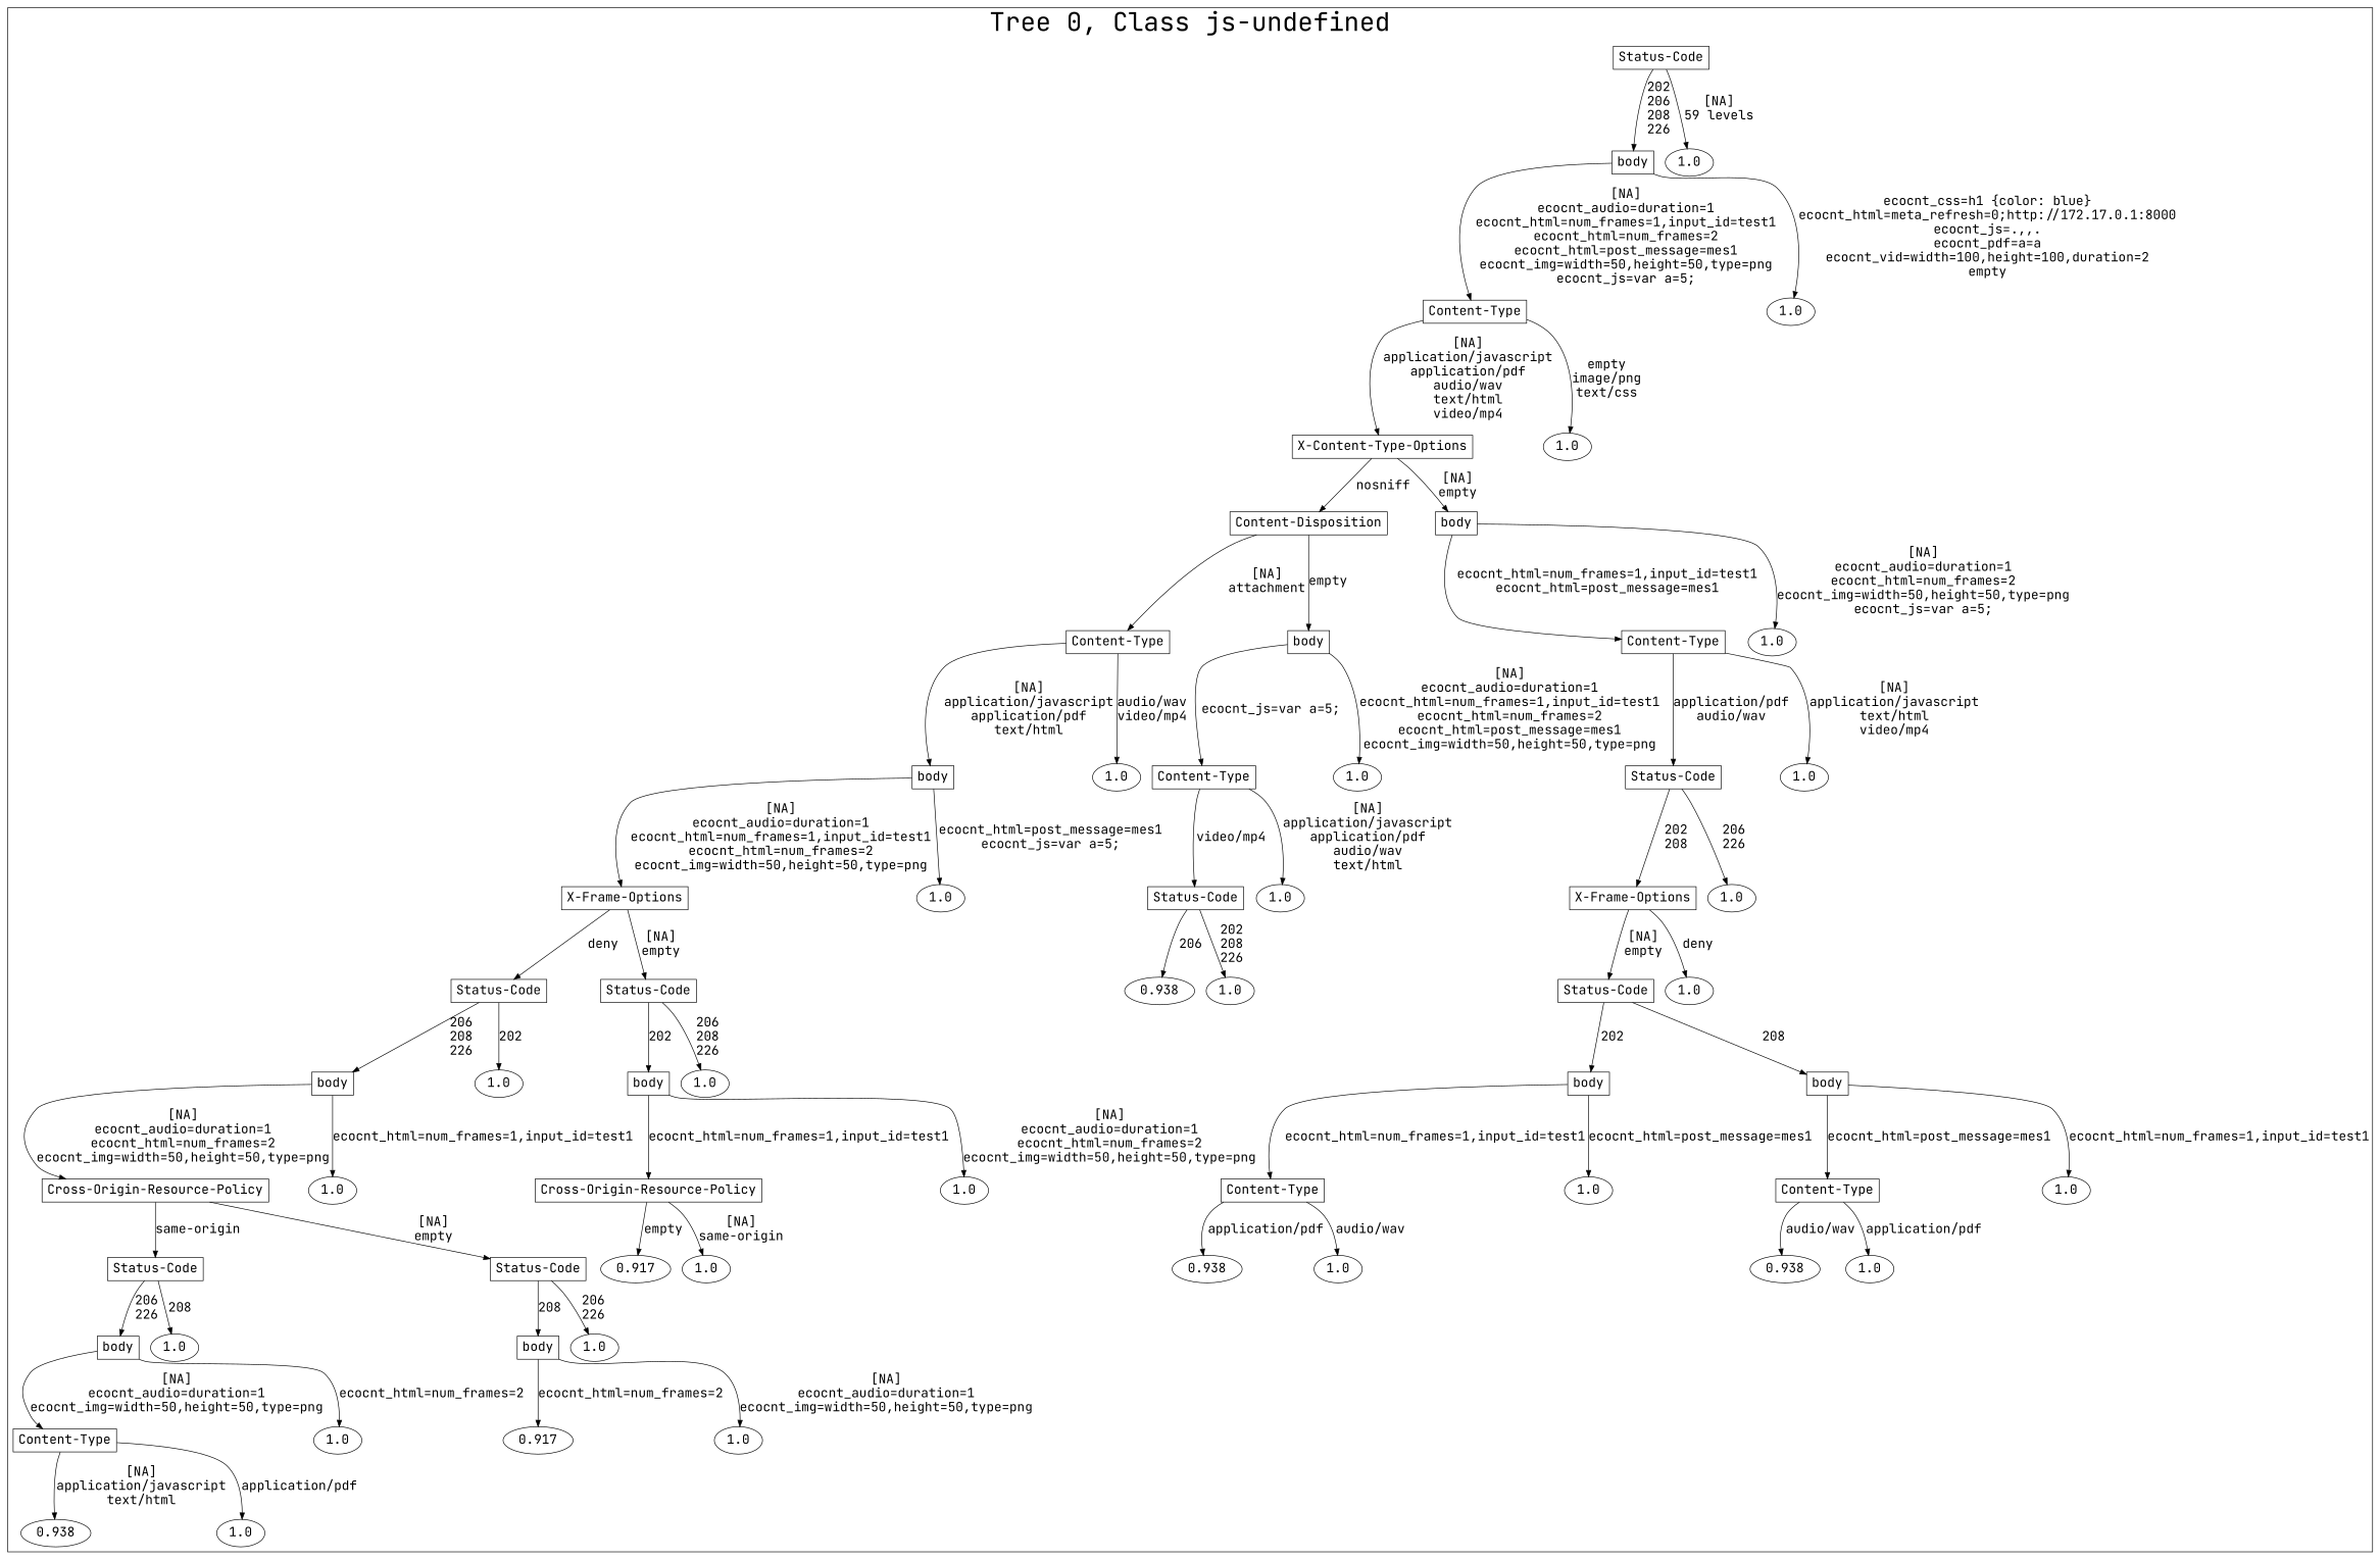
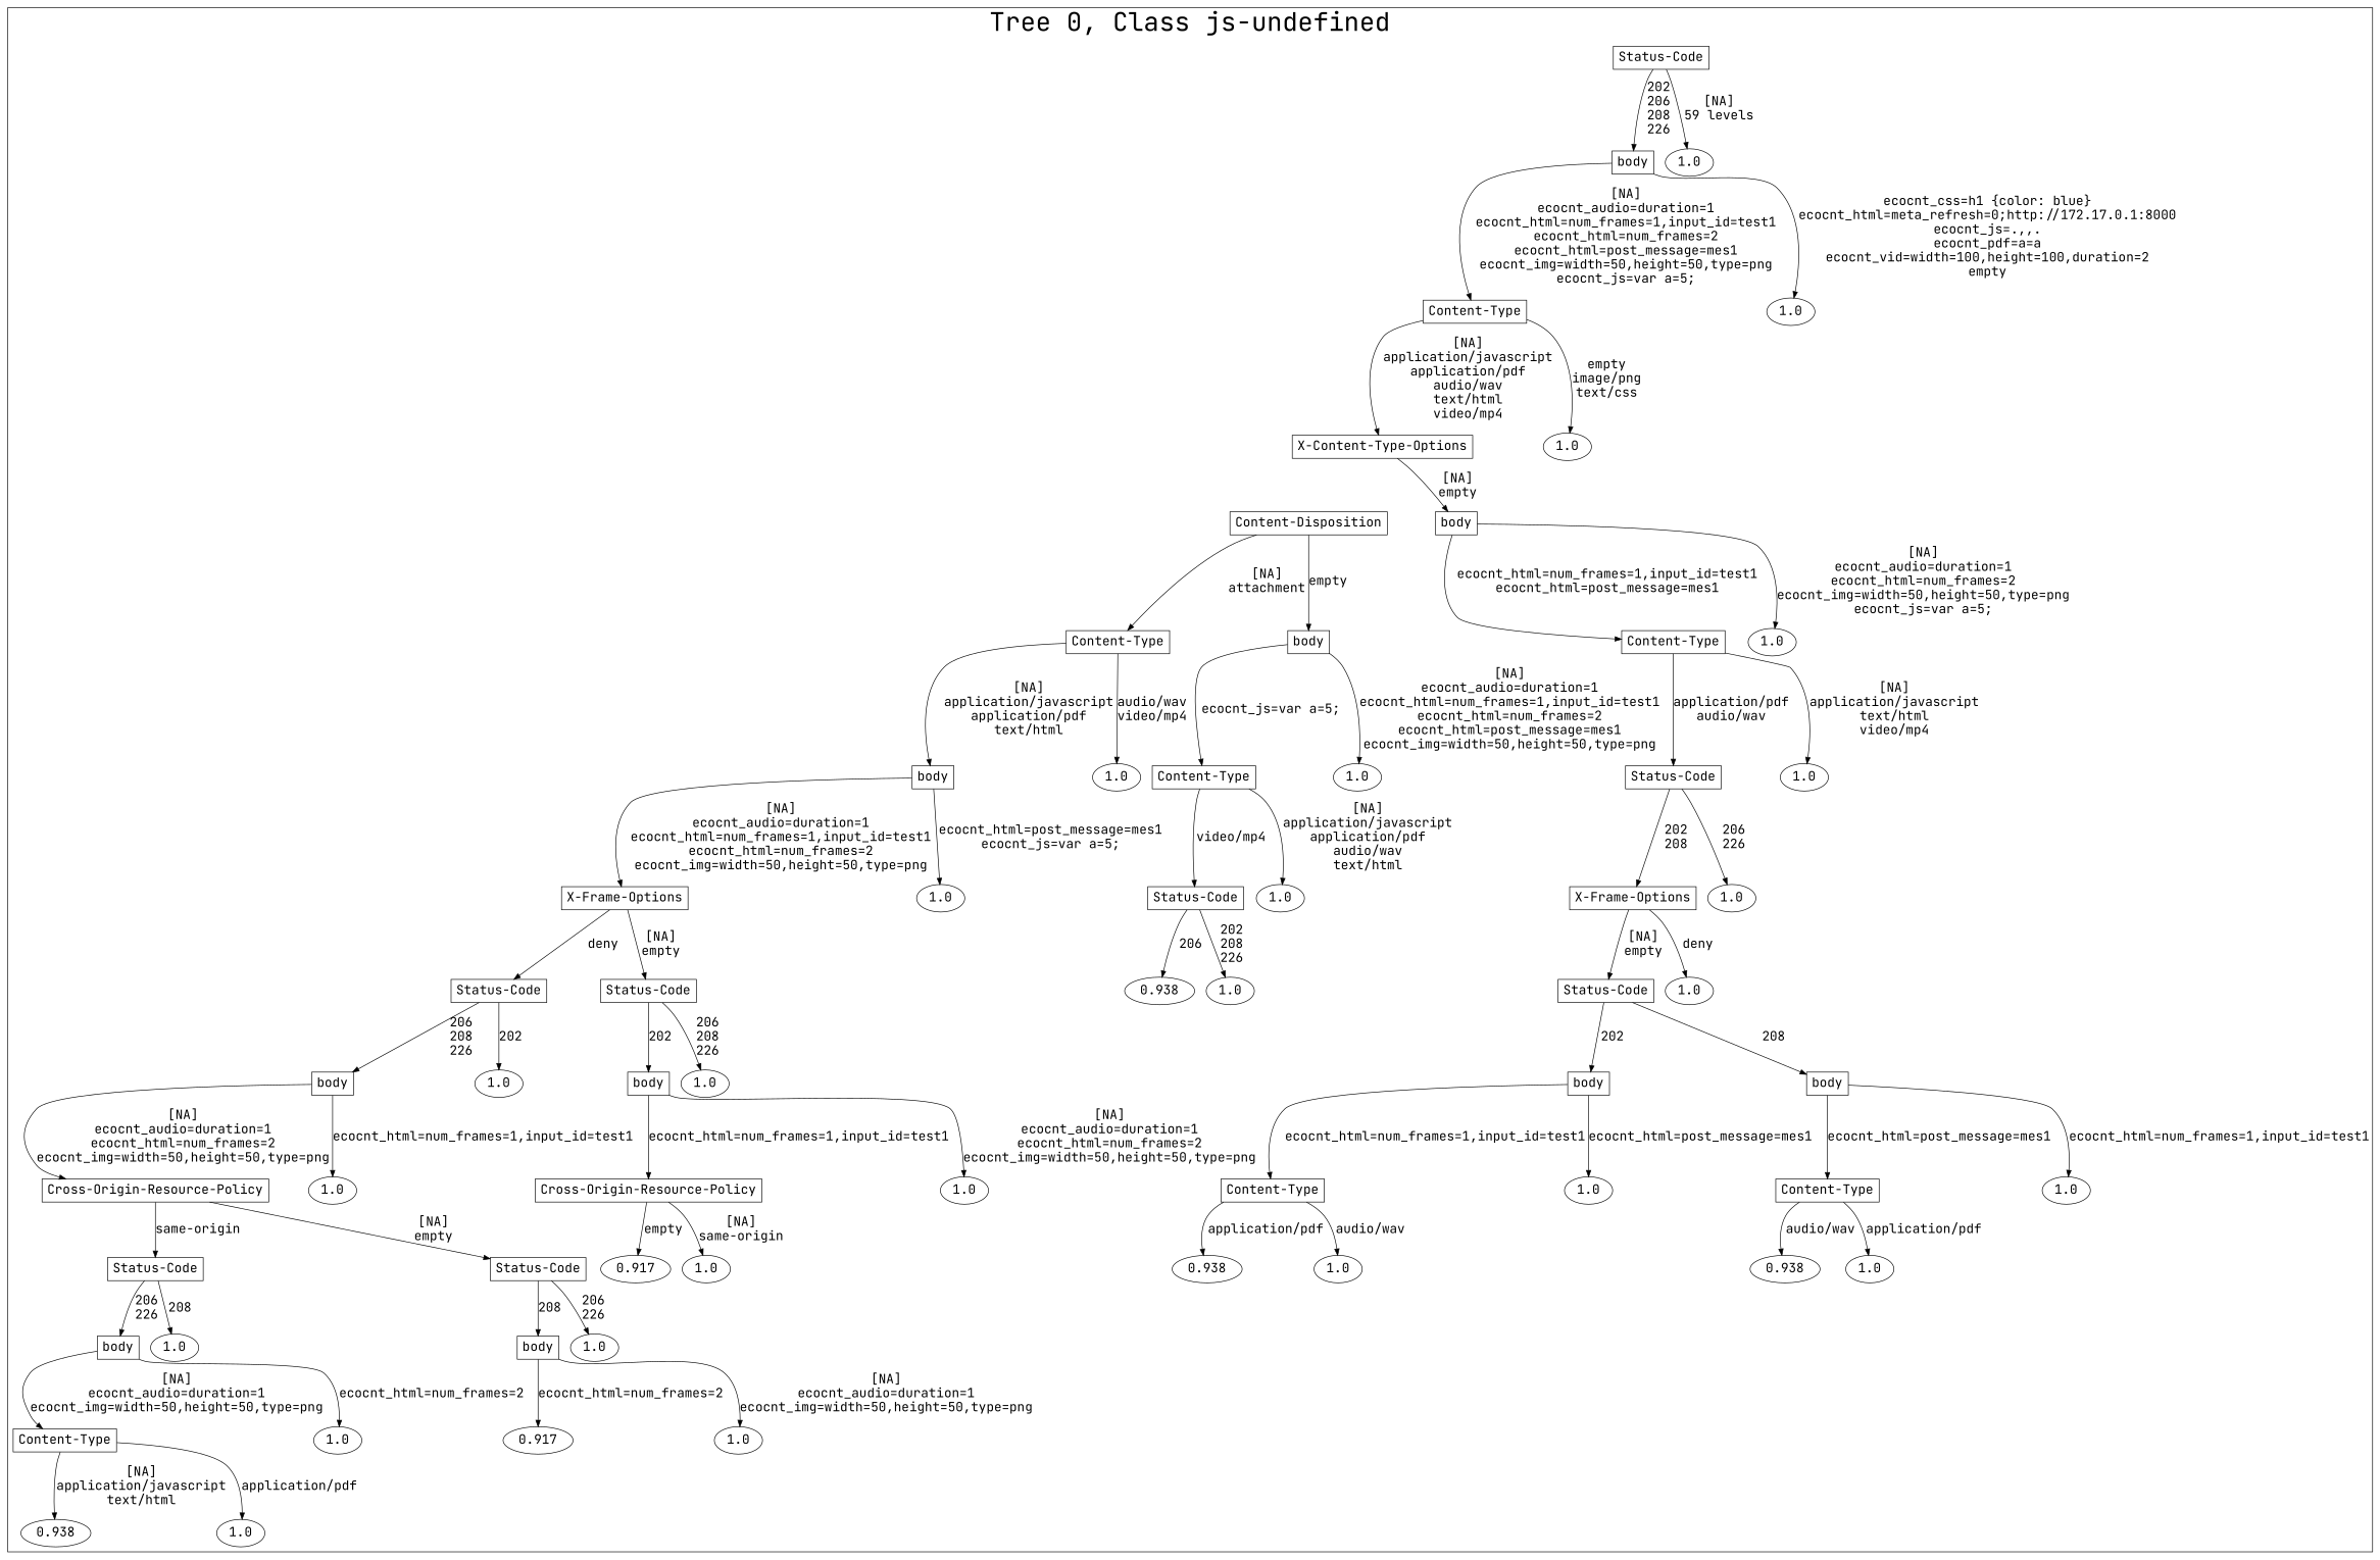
  digraph {
    fontname="JetBrains Mono"
    node [fontsize=20 fontname="JetBrains Mono"]
    edge [fontsize=20 fontname="JetBrains Mono"]
    n1 [label="Status-Code" shape=box]
    n2 [label=body shape=box]
    n3 [label=1.0]
    n4 [label="Content-Type" shape=box]
    n5 [label=1.0]
    n6 [label="X-Content-Type-Options" shape=box]
    n7 [label=1.0]
    n8 [label="Content-Disposition" shape=box]
    n9 [label=body shape=box]
    n10 [label="Content-Type" shape=box]
    n11 [label=body shape=box]
    n12 [label="Content-Type" shape=box]
    n13 [label=1.0]
    n14 [label=body shape=box]
    n15 [label=1.0]
    n16 [label="Content-Type" shape=box]
    n17 [label=1.0]
    n18 [label="Status-Code" shape=box]
    n19 [label=1.0]
    n20 [label="X-Frame-Options" shape=box]
    n21 [label=1.0]
    n22 [label="Status-Code" shape=box]
    n23 [label=1.0]
    n24 [label="X-Frame-Options" shape=box]
    n25 [label=1.0]
    n26 [label="Status-Code" shape=box]
    n27 [label="Status-Code" shape=box]
    n28 [label=0.938]
    n29 [label=1.0]
    n30 [label="Status-Code" shape=box]
    n31 [label=1.0]
    n32 [label=body shape=box]
    n33 [label=1.0]
    n34 [label=body shape=box]
    n35 [label=1.0]
    n36 [label=body shape=box]
    n37 [label=body shape=box]
    n38 [label="Cross-Origin-Resource-Policy" shape=box]
    n39 [label=1.0]
    n40 [label="Cross-Origin-Resource-Policy" shape=box]
    n41 [label=1.0]
    n42 [label="Content-Type" shape=box]
    n43 [label=1.0]
    n44 [label="Content-Type" shape=box]
    n45 [label=1.0]
    n46 [label="Status-Code" shape=box]
    n47 [label="Status-Code" shape=box]
    n48 [label=0.917]
    n49 [label=1.0]
    n50 [label=0.938]
    n51 [label=1.0]
    n52 [label=0.938]
    n53 [label=1.0]
    n54 [label=body shape=box]
    n55 [label=1.0]
    n56 [label=body shape=box]
    n57 [label=1.0]
    n58 [label="Content-Type" shape=box]
    n59 [label=1.0]
    n60 [label=0.917]
    n61 [label=1.0]
    n62 [label=0.938]
    n63 [label=1.0]
    subgraph cluster_1 {
      fontsize=40
      label="Tree 0, Class js-undefined"
      subgraph sub_2 {
        fontsize=40
        label="Tree 0, Class js-undefined"
        n1
      }
      subgraph sub_3 {
        fontsize=40
        label="Tree 0, Class js-undefined"
        n2
        n3
      }
      subgraph sub_4 {
        fontsize=40
        label="Tree 0, Class js-undefined"
        n4
        n5
      }
      subgraph sub_5 {
        fontsize=40
        label="Tree 0, Class js-undefined"
        n6
        n7
      }
      subgraph sub_6 {
        fontsize=40
        label="Tree 0, Class js-undefined"
        n8
        n9
      }
      subgraph sub_7 {
        fontsize=40
        label="Tree 0, Class js-undefined"
        n10
        n11
        n12
        n13
      }
      subgraph sub_8 {
        fontsize=40
        label="Tree 0, Class js-undefined"
        n14
        n15
        n16
        n17
        n18
        n19
      }
      subgraph sub_9 {
        fontsize=40
        label="Tree 0, Class js-undefined"
        n20
        n21
        n22
        n23
        n24
        n25
      }
      subgraph sub_10 {
        fontsize=40
        label="Tree 0, Class js-undefined"
        n26
        n27
        n28
        n29
        n30
        n31
      }
      subgraph sub_11 {
        fontsize=40
        label="Tree 0, Class js-undefined"
        n32
        n33
        n34
        n35
        n36
        n37
      }
      subgraph sub_12 {
        fontsize=40
        label="Tree 0, Class js-undefined"
        n38
        n39
        n40
        n41
        n42
        n43
        n44
        n45
      }
      subgraph sub_13 {
        fontsize=40
        label="Tree 0, Class js-undefined"
        n46
        n47
        n48
        n49
        n50
        n51
        n52
        n53
      }
      subgraph sub_14 {
        fontsize=40
        label="Tree 0, Class js-undefined"
        n54
        n55
        n56
        n57
      }
      subgraph sub_15 {
        fontsize=40
        label="Tree 0, Class js-undefined"
        n58
        n59
        n60
        n61
      }
      subgraph sub_16 {
        fontsize=40
        label="Tree 0, Class js-undefined"
        n62
        n63
      }
    }
    n1 -> n2 [label="202\n206\n208\n226\n"]
    n1 -> n3 [label="[NA]\n59 levels\n"]
    n2 -> n4 [label="[NA]\necocnt_audio=duration=1\necocnt_html=num_frames=1,input_id=test1\necocnt_html=num_frames=2\necocnt_html=post_message=mes1\necocnt_img=width=50,height=50,type=png\necocnt_js=var a=5;\n"]
    n2 -> n5 [label="ecocnt_css=h1 {color: blue}\necocnt_html=meta_refresh=0;http://172.17.0.1:8000\necocnt_js=.,,.\necocnt_pdf=a=a\necocnt_vid=width=100,height=100,duration=2\nempty\n"]
    n4 -> n6 [label="[NA]\napplication/javascript\napplication/pdf\naudio/wav\ntext/html\nvideo/mp4\n"]
    n4 -> n7 [label="empty\nimage/png\ntext/css\n"]
-   n6 -> n8 [label="nosniff\n"]
    n6 -> n9 [label="[NA]\nempty\n"]
    n8 -> n10 [label="[NA]\nattachment\n"]
    n8 -> n11 [label="empty\n"]
    n9 -> n12 [label="ecocnt_html=num_frames=1,input_id=test1\necocnt_html=post_message=mes1\n"]
    n9 -> n13 [label="[NA]\necocnt_audio=duration=1\necocnt_html=num_frames=2\necocnt_img=width=50,height=50,type=png\necocnt_js=var a=5;\n"]
    n10 -> n14 [label="[NA]\napplication/javascript\napplication/pdf\ntext/html\n"]
    n10 -> n15 [label="audio/wav\nvideo/mp4\n"]
    n11 -> n16 [label="ecocnt_js=var a=5;\n"]
    n11 -> n17 [label="[NA]\necocnt_audio=duration=1\necocnt_html=num_frames=1,input_id=test1\necocnt_html=num_frames=2\necocnt_html=post_message=mes1\necocnt_img=width=50,height=50,type=png\n"]
    n12 -> n18 [label="application/pdf\naudio/wav\n"]
    n12 -> n19 [label="[NA]\napplication/javascript\ntext/html\nvideo/mp4\n"]
    n14 -> n20 [label="[NA]\necocnt_audio=duration=1\necocnt_html=num_frames=1,input_id=test1\necocnt_html=num_frames=2\necocnt_img=width=50,height=50,type=png\n"]
    n14 -> n21 [label="ecocnt_html=post_message=mes1\necocnt_js=var a=5;\n"]
    n16 -> n22 [label="video/mp4\n"]
    n16 -> n23 [label="[NA]\napplication/javascript\napplication/pdf\naudio/wav\ntext/html\n"]
    n18 -> n24 [label="202\n208\n"]
    n18 -> n25 [label="206\n226\n"]
    n20 -> n26 [label="deny\n"]
    n20 -> n27 [label="[NA]\nempty\n"]
    n22 -> n28 [label="206\n"]
    n22 -> n29 [label="202\n208\n226\n"]
    n24 -> n30 [label="[NA]\nempty\n"]
    n24 -> n31 [label="deny\n"]
    n26 -> n32 [label="206\n208\n226\n"]
    n26 -> n33 [label="202\n"]
    n27 -> n34 [label="202\n"]
    n27 -> n35 [label="206\n208\n226\n"]
    n30 -> n36 [label="202\n"]
    n30 -> n37 [label="208\n"]
    n32 -> n38 [label="[NA]\necocnt_audio=duration=1\necocnt_html=num_frames=2\necocnt_img=width=50,height=50,type=png\n"]
    n32 -> n39 [label="ecocnt_html=num_frames=1,input_id=test1\n"]
    n34 -> n40 [label="ecocnt_html=num_frames=1,input_id=test1\n"]
    n34 -> n41 [label="[NA]\necocnt_audio=duration=1\necocnt_html=num_frames=2\necocnt_img=width=50,height=50,type=png\n"]
    n36 -> n42 [label="ecocnt_html=num_frames=1,input_id=test1\n"]
    n36 -> n43 [label="ecocnt_html=post_message=mes1\n"]
    n37 -> n44 [label="ecocnt_html=post_message=mes1\n"]
    n37 -> n45 [label="ecocnt_html=num_frames=1,input_id=test1\n"]
    n38 -> n46 [label="same-origin\n"]
    n38 -> n47 [label="[NA]\nempty\n"]
    n40 -> n48 [label="empty\n"]
    n40 -> n49 [label="[NA]\nsame-origin\n"]
    n42 -> n50 [label="application/pdf\n"]
    n42 -> n51 [label="audio/wav\n"]
    n44 -> n52 [label="audio/wav\n"]
    n44 -> n53 [label="application/pdf\n"]
    n46 -> n54 [label="206\n226\n"]
    n46 -> n55 [label="208\n"]
    n47 -> n56 [label="208\n"]
    n47 -> n57 [label="206\n226\n"]
    n54 -> n58 [label="[NA]\necocnt_audio=duration=1\necocnt_img=width=50,height=50,type=png\n"]
    n54 -> n59 [label="ecocnt_html=num_frames=2\n"]
    n56 -> n60 [label="ecocnt_html=num_frames=2\n"]
    n56 -> n61 [label="[NA]\necocnt_audio=duration=1\necocnt_img=width=50,height=50,type=png\n"]
    n58 -> n62 [label="[NA]\napplication/javascript\ntext/html\n"]
    n58 -> n63 [label="application/pdf\n"]
  }
